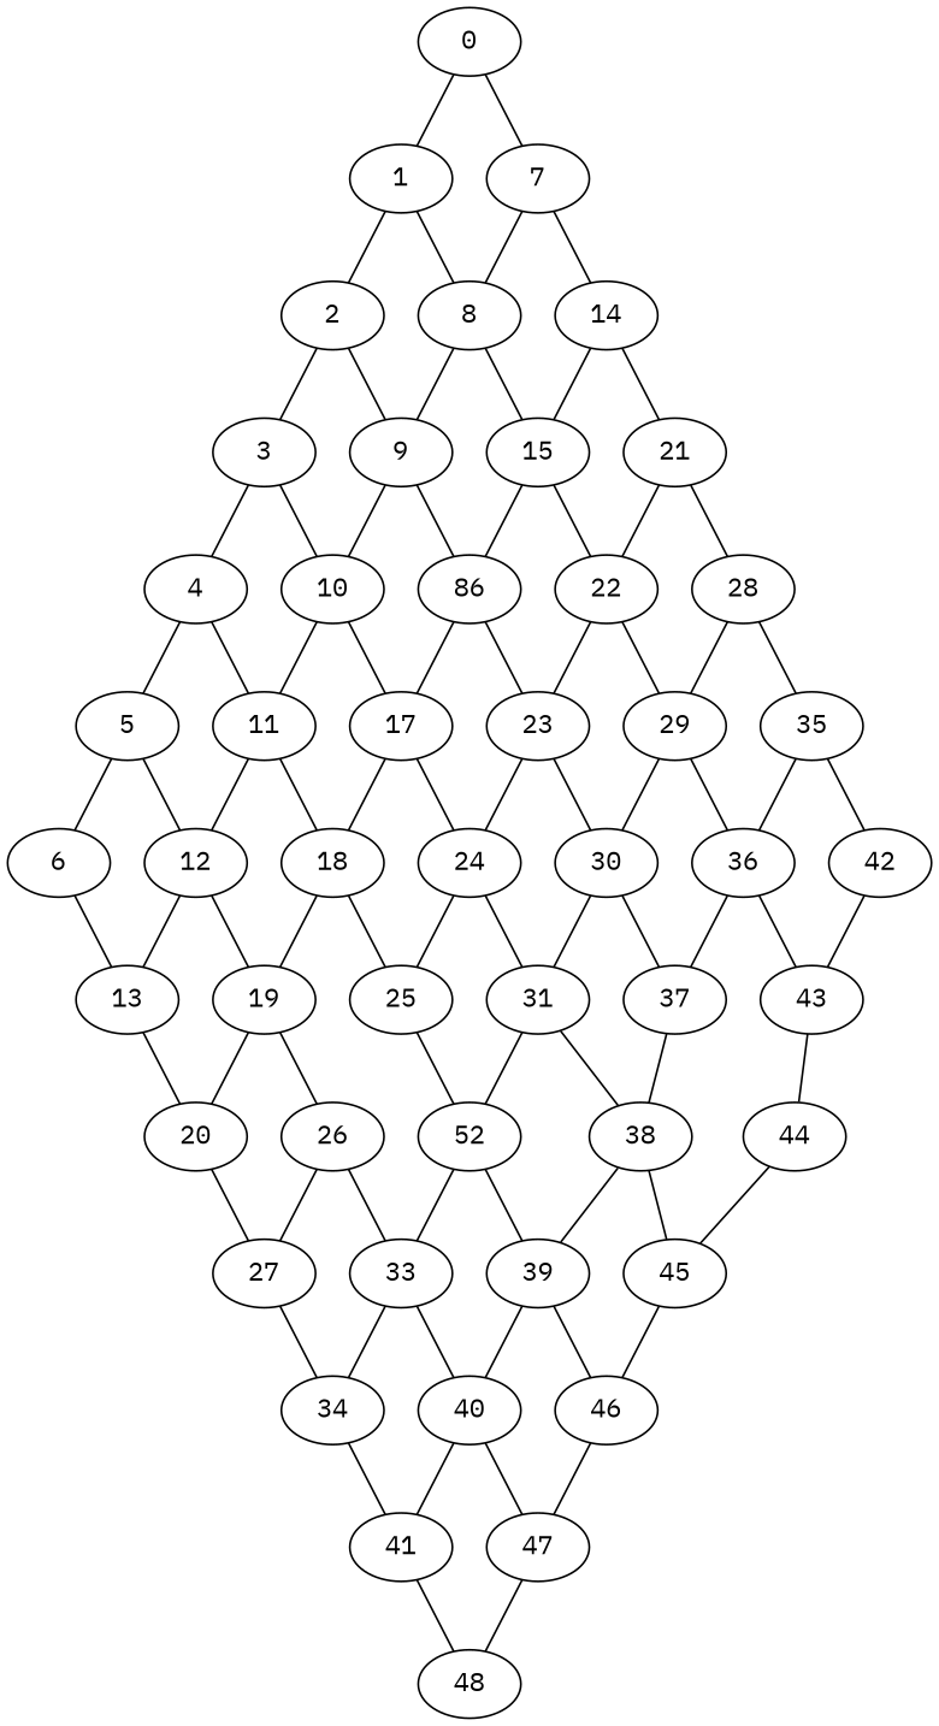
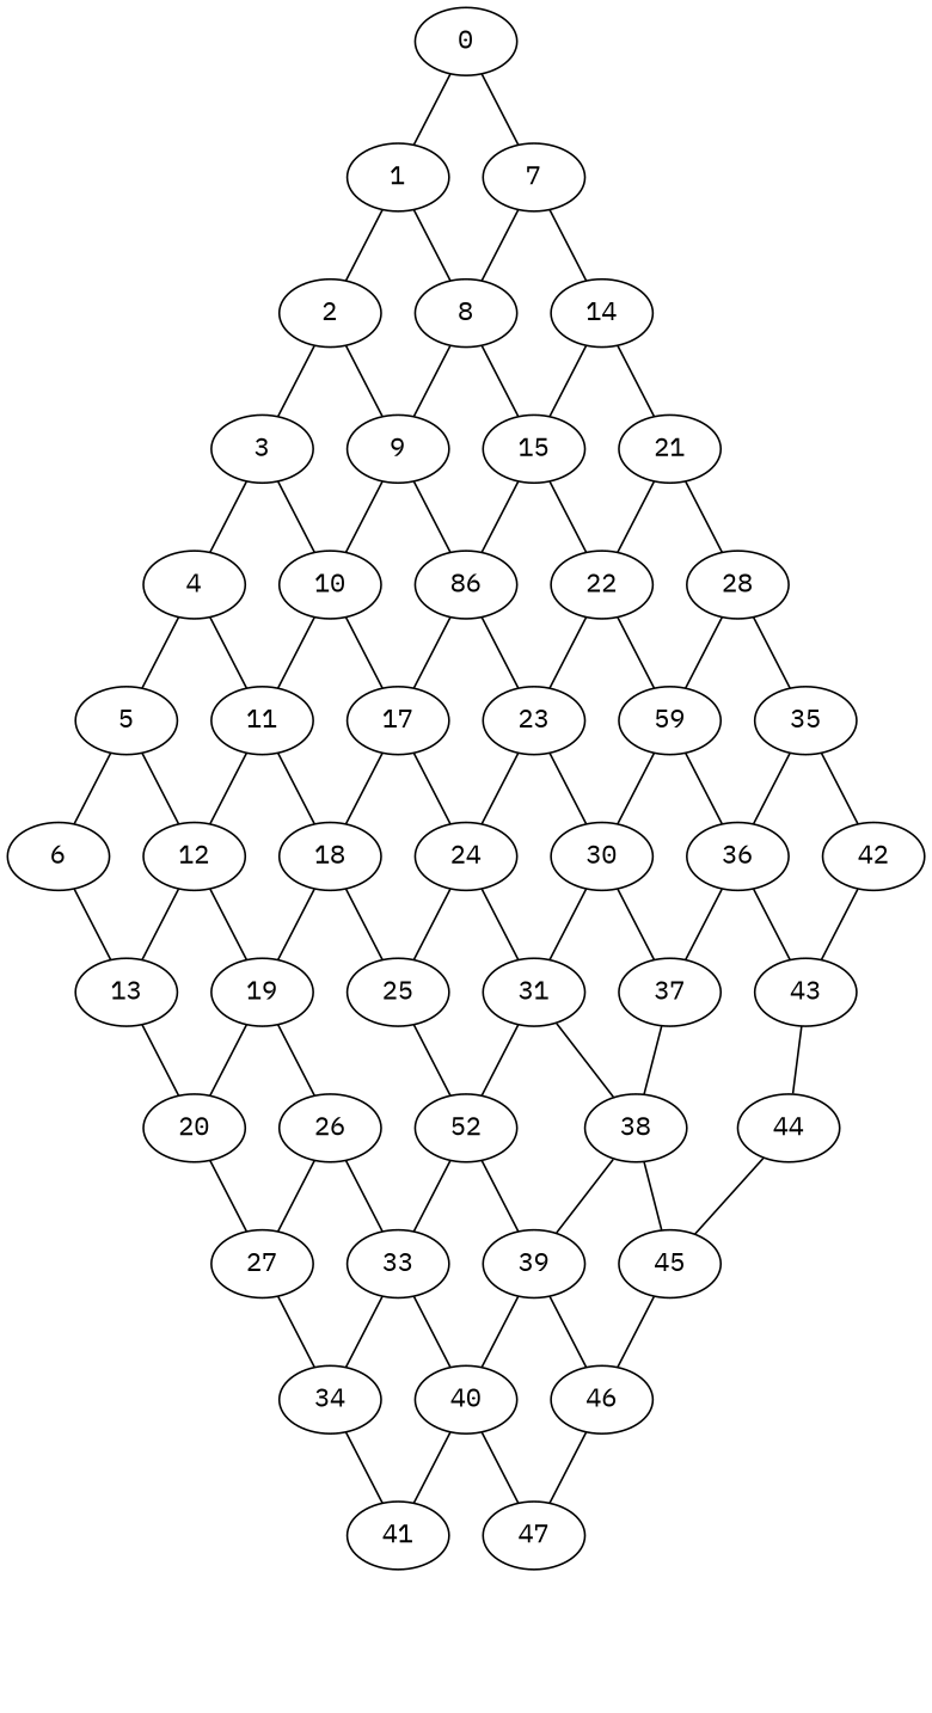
  graph {
    fontname="IBM Plex Mono"
    node [fontname="IBM Plex Mono"]
    edge [fontname="IBM Plex Mono"]
    0
    1
    7
    2
    8
    14
    3
    9
    15
    4
    10
    n12 [label=86]
    5
    11
    17
    6
    12
    18
    13
    19
    20
    21
    22
    23
    24
    25
    26
    27
    28
-   29
+   29 [label=59]
    30
    31
    n33 [label=52]
    33
    34
    35
    36
    37
    38
    39
    40
    41
    42
    43
    45
    46
    47
-   48
    44
    0 -- 1
    0 -- 7
    1 -- 2
    1 -- 8
    7 -- 8
    7 -- 14
    2 -- 3
    2 -- 9
    8 -- 9
    8 -- 15
    14 -- 15
    14 -- 21
    3 -- 4
    3 -- 10
    9 -- 10
    9 -- n12
    15 -- n12
    15 -- 22
    4 -- 5
    4 -- 11
    10 -- 11
    10 -- 17
    n12 -- 17
    n12 -- 23
    5 -- 6
    5 -- 12
    11 -- 12
    11 -- 18
    17 -- 18
    17 -- 24
    6 -- 13
    12 -- 13
    12 -- 19
    18 -- 19
    18 -- 25
    13 -- 20
    19 -- 20
    19 -- 26
    20 -- 27
    21 -- 22
    21 -- 28
    22 -- 23
    22 -- 29
    23 -- 24
    23 -- 30
    24 -- 25
    24 -- 31
    25 -- n33
    26 -- 27
    26 -- 33
    27 -- 34
    28 -- 29
    28 -- 35
    29 -- 30
    29 -- 36
    30 -- 31
    30 -- 37
    31 -- n33
    31 -- 38
    n33 -- 33
    n33 -- 39
    33 -- 34
    33 -- 40
    34 -- 41
    35 -- 36
    35 -- 42
    36 -- 37
    36 -- 43
    37 -- 38
    38 -- 39
    38 -- 45
    39 -- 40
    39 -- 46
    40 -- 41
    40 -- 47
-   41 -- 48
    42 -- 43
    43 -- 44
    45 -- 46
    46 -- 47
-   47 -- 48
    44 -- 45
  }
